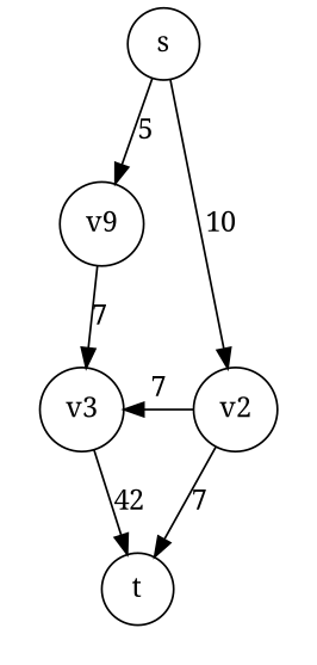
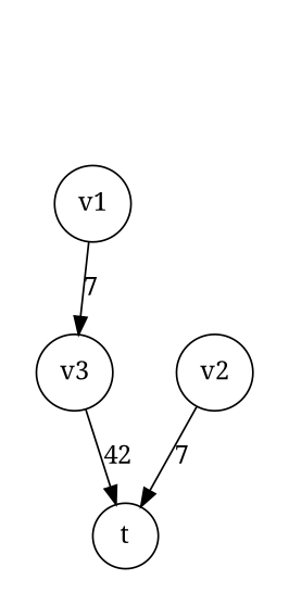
  digraph {
    fontname="Noto Serif"
    rankdir=TB
    node [fontname="Noto Serif" shape=circle]
    edge [fontname="Noto Serif"]
-   v1 [label=v9]
+   v1
    v3
    t
    v2
-   s
    subgraph cluster_1 {
      color=white
      v1
      v3
      t
      v2
    }
    v1 -> v3 [label=7]
    v3 -> t [label=42]
-   v2 -> v3 [constraint=false label=7]
    v2 -> t [label=7]
-   s -> v1 [label=5]
-   s -> v2 [label=10]
  }
